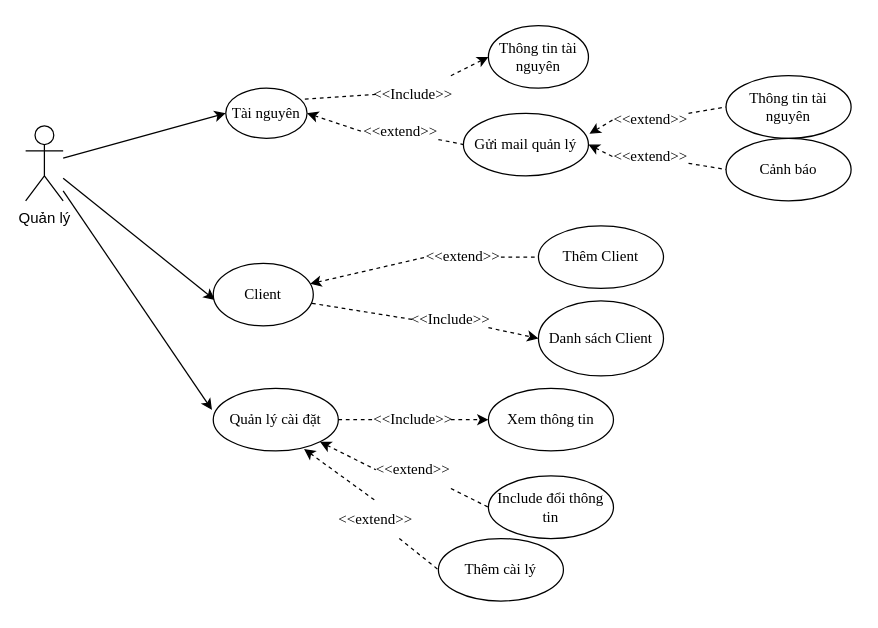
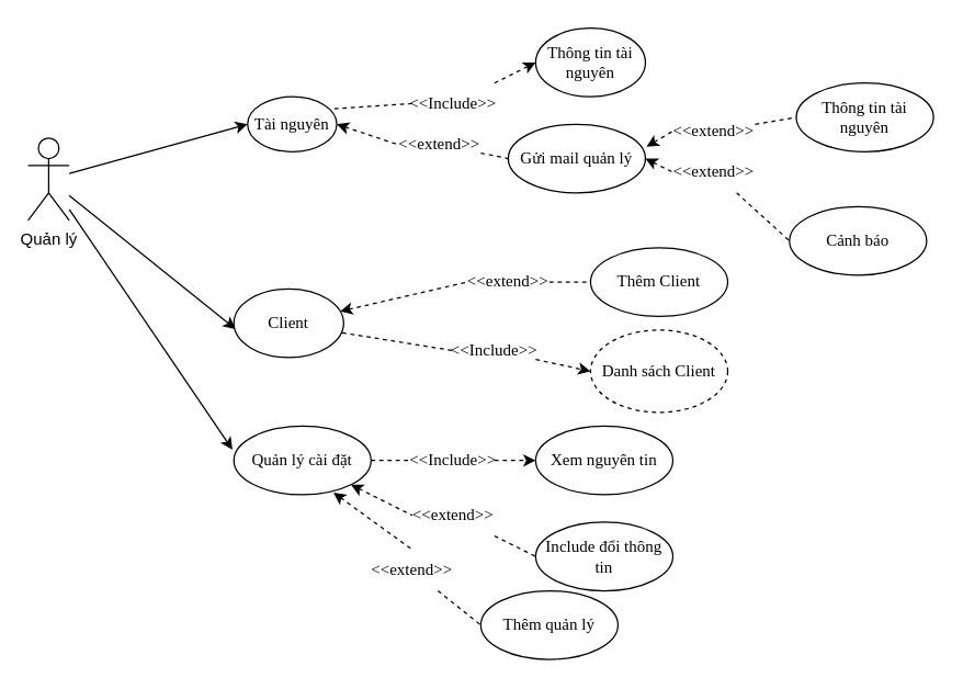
  <mxCell id="0" />
  <mxCell id="1" parent="0" />
  <mxCell id="2" value="" style="rounded=0;orthogonalLoop=1;jettySize=auto;html=1;entryX=0;entryY=0.5;entryDx=0;entryDy=0;" edge="1" parent="1" source="5" target="6"><mxGeometry relative="1" as="geometry"><mxPoint x="224.315" y="78.589" as="targetPoint" /></mxGeometry></mxCell>
  <mxCell id="3" style="edgeStyle=none;rounded=0;orthogonalLoop=1;jettySize=auto;html=1;entryX=0.016;entryY=0.585;entryDx=0;entryDy=0;entryPerimeter=0;fontFamily=Times New Roman;" edge="1" parent="1" source="5" target="8"><mxGeometry relative="1" as="geometry" /></mxCell>
  <mxCell id="4" style="edgeStyle=none;rounded=0;orthogonalLoop=1;jettySize=auto;html=1;entryX=-0.01;entryY=0.344;entryDx=0;entryDy=0;entryPerimeter=0;fontFamily=Times New Roman;" edge="1" parent="1" source="5" target="9"><mxGeometry relative="1" as="geometry" /></mxCell>
  <mxCell id="5" value="Quản lý" style="shape=umlActor;verticalLabelPosition=bottom;verticalAlign=top;html=1;outlineConnect=0;" vertex="1" parent="1"><mxGeometry x="20" y="100" width="30" height="60" as="geometry" /></mxCell>
  <mxCell id="6" value="Tài nguyên" style="ellipse;whiteSpace=wrap;html=1;fontFamily=Times New Roman;" vertex="1" parent="1"><mxGeometry x="180" y="70" width="65" height="40" as="geometry" /></mxCell>
  <mxCell id="7" value="" style="edgeStyle=none;rounded=0;orthogonalLoop=1;jettySize=auto;html=1;fontFamily=Times New Roman;dashed=1;endArrow=none;endFill=0;entryX=0;entryY=0.5;entryDx=0;entryDy=0;startArrow=classic;startFill=1;" edge="1" parent="1" source="8" target="14"><mxGeometry relative="1" as="geometry" /></mxCell>
  <mxCell id="8" value="Client" style="ellipse;whiteSpace=wrap;html=1;fontFamily=Times New Roman;" vertex="1" parent="1"><mxGeometry x="170" y="210" width="80" height="50" as="geometry" /></mxCell>
  <mxCell id="9" value="Quản lý cài đặt" style="ellipse;whiteSpace=wrap;html=1;fontFamily=Times New Roman;" vertex="1" parent="1"><mxGeometry x="170" y="310" width="100" height="50" as="geometry" /></mxCell>
  <mxCell id="10" value="Thông tin tài nguyên" style="ellipse;whiteSpace=wrap;html=1;fontFamily=Times New Roman;" vertex="1" parent="1"><mxGeometry x="390" y="20" width="80" height="50" as="geometry" /></mxCell>
  <mxCell id="11" value="Thêm Client" style="ellipse;whiteSpace=wrap;html=1;fontFamily=Times New Roman;" vertex="1" parent="1"><mxGeometry x="430" y="180" width="100" height="50" as="geometry" /></mxCell>
- <mxCell id="12" value="Danh sách Client" style="ellipse;whiteSpace=wrap;html=1;fontFamily=Times New Roman;" vertex="1" parent="1"><mxGeometry x="430" y="240" width="100" height="60" as="geometry" /></mxCell>
+ <mxCell id="12" value="Danh sách Client" style="ellipse;whiteSpace=wrap;html=1;fontFamily=Times New Roman;dashed=1;" vertex="1" parent="1"><mxGeometry x="430" y="240" width="100" height="60" as="geometry" /></mxCell>
  <mxCell id="13" style="edgeStyle=none;rounded=0;orthogonalLoop=1;jettySize=auto;html=1;entryX=0;entryY=0.5;entryDx=0;entryDy=0;dashed=1;fontFamily=Times New Roman;endArrow=none;endFill=0;" edge="1" parent="1" source="14" target="11"><mxGeometry relative="1" as="geometry" /></mxCell>
  <mxCell id="14" value="&amp;lt;&amp;lt;extend&amp;gt;&amp;gt;" style="text;html=1;strokeColor=none;fillColor=none;align=center;verticalAlign=middle;whiteSpace=wrap;rounded=0;fontFamily=Times New Roman;" vertex="1" parent="1"><mxGeometry x="340" y="190" width="60" height="30" as="geometry" /></mxCell>
  <mxCell id="15" value="" style="edgeStyle=none;rounded=0;orthogonalLoop=1;jettySize=auto;html=1;fontFamily=Times New Roman;dashed=1;endArrow=none;endFill=0;entryX=0;entryY=0.5;entryDx=0;entryDy=0;exitX=0.987;exitY=0.639;exitDx=0;exitDy=0;exitPerimeter=0;" edge="1" parent="1" target="17" source="8"><mxGeometry relative="1" as="geometry"><mxPoint x="300" y="220" as="sourcePoint" /></mxGeometry></mxCell>
  <mxCell id="16" style="edgeStyle=none;rounded=0;orthogonalLoop=1;jettySize=auto;html=1;entryX=0;entryY=0.5;entryDx=0;entryDy=0;dashed=1;fontFamily=Times New Roman;endArrow=classic;endFill=1;" edge="1" parent="1" source="17" target="12"><mxGeometry relative="1" as="geometry"><mxPoint x="431.19" y="285" as="targetPoint" /></mxGeometry></mxCell>
  <mxCell id="17" value="&amp;lt;&amp;lt;Include&amp;gt;&amp;gt;" style="text;html=1;strokeColor=none;fillColor=none;align=center;verticalAlign=middle;whiteSpace=wrap;rounded=0;fontFamily=Times New Roman;" vertex="1" parent="1"><mxGeometry x="330" y="240" width="60" height="30" as="geometry" /></mxCell>
  <mxCell id="18" value="Gửi mail quản lý" style="ellipse;whiteSpace=wrap;html=1;fontFamily=Times New Roman;" vertex="1" parent="1"><mxGeometry x="370" y="90" width="100" height="50" as="geometry" /></mxCell>
  <mxCell id="19" value="Thông tin tài nguyên" style="ellipse;whiteSpace=wrap;html=1;fontFamily=Times New Roman;" vertex="1" parent="1"><mxGeometry x="580" y="60" width="100" height="50" as="geometry" /></mxCell>
- <mxCell id="20" value="Cảnh báo" style="ellipse;whiteSpace=wrap;html=1;fontFamily=Times New Roman;" vertex="1" parent="1"><mxGeometry x="580" y="110" width="100" height="50" as="geometry" /></mxCell>
- <mxCell id="21" value="Xem thông tin" style="ellipse;whiteSpace=wrap;html=1;fontFamily=Times New Roman;" vertex="1" parent="1"><mxGeometry x="390" y="310" width="100" height="50" as="geometry" /></mxCell>
- <mxCell id="22" value="Thêm cài lý" style="ellipse;whiteSpace=wrap;html=1;fontFamily=Times New Roman;" vertex="1" parent="1"><mxGeometry x="350" y="430" width="100" height="50" as="geometry" /></mxCell>
+ <mxCell id="20" value="Cảnh báo" style="ellipse;whiteSpace=wrap;html=1;fontFamily=Times New Roman;" vertex="1" parent="1"><mxGeometry x="575" y="150" width="100" height="50" as="geometry" /></mxCell>
+ <mxCell id="21" value="Xem nguyên tin" style="ellipse;whiteSpace=wrap;html=1;fontFamily=Times New Roman;" vertex="1" parent="1"><mxGeometry x="390" y="310" width="100" height="50" as="geometry" /></mxCell>
+ <mxCell id="22" value="Thêm quản lý" style="ellipse;whiteSpace=wrap;html=1;fontFamily=Times New Roman;" vertex="1" parent="1"><mxGeometry x="350" y="430" width="100" height="50" as="geometry" /></mxCell>
  <mxCell id="23" value="Include đổi thông tin" style="ellipse;whiteSpace=wrap;html=1;fontFamily=Times New Roman;" vertex="1" parent="1"><mxGeometry x="390" y="380" width="100" height="50" as="geometry" /></mxCell>
  <mxCell id="24" value="" style="edgeStyle=none;rounded=0;orthogonalLoop=1;jettySize=auto;html=1;fontFamily=Times New Roman;dashed=1;endArrow=none;endFill=0;entryX=0.5;entryY=0;entryDx=0;entryDy=0;startArrow=classic;startFill=1;exitX=0.726;exitY=0.968;exitDx=0;exitDy=0;exitPerimeter=0;" edge="1" parent="1" target="26" source="9"><mxGeometry relative="1" as="geometry"><mxPoint x="180.004" y="456.426" as="sourcePoint" /></mxGeometry></mxCell>
  <mxCell id="25" style="edgeStyle=none;rounded=0;orthogonalLoop=1;jettySize=auto;html=1;entryX=0;entryY=0.5;entryDx=0;entryDy=0;dashed=1;fontFamily=Times New Roman;endArrow=none;endFill=0;" edge="1" parent="1" source="26" target="22"><mxGeometry relative="1" as="geometry"><mxPoint x="362.43" y="435" as="targetPoint" /></mxGeometry></mxCell>
  <mxCell id="26" value="&amp;lt;&amp;lt;extend&amp;gt;&amp;gt;" style="text;html=1;strokeColor=none;fillColor=none;align=center;verticalAlign=middle;whiteSpace=wrap;rounded=0;fontFamily=Times New Roman;" vertex="1" parent="1"><mxGeometry x="270" y="400" width="60" height="30" as="geometry" /></mxCell>
  <mxCell id="27" value="" style="edgeStyle=none;rounded=0;orthogonalLoop=1;jettySize=auto;html=1;fontFamily=Times New Roman;dashed=1;endArrow=none;endFill=0;entryX=0;entryY=0.5;entryDx=0;entryDy=0;startArrow=classic;startFill=1;exitX=1;exitY=1;exitDx=0;exitDy=0;" edge="1" parent="1" target="29" source="9"><mxGeometry relative="1" as="geometry"><mxPoint x="240.004" y="546.426" as="sourcePoint" /></mxGeometry></mxCell>
  <mxCell id="28" style="edgeStyle=none;rounded=0;orthogonalLoop=1;jettySize=auto;html=1;entryX=0;entryY=0.5;entryDx=0;entryDy=0;dashed=1;fontFamily=Times New Roman;endArrow=none;endFill=0;" edge="1" parent="1" source="29" target="23"><mxGeometry relative="1" as="geometry"><mxPoint x="422.43" y="525" as="targetPoint" /></mxGeometry></mxCell>
  <mxCell id="29" value="&amp;lt;&amp;lt;extend&amp;gt;&amp;gt;" style="text;html=1;strokeColor=none;fillColor=none;align=center;verticalAlign=middle;whiteSpace=wrap;rounded=0;fontFamily=Times New Roman;" vertex="1" parent="1"><mxGeometry x="300" y="360" width="60" height="30" as="geometry" /></mxCell>
  <mxCell id="30" value="" style="edgeStyle=none;rounded=0;orthogonalLoop=1;jettySize=auto;html=1;fontFamily=Times New Roman;dashed=1;endArrow=none;endFill=0;entryX=0;entryY=0.5;entryDx=0;entryDy=0;startArrow=classic;startFill=1;exitX=1;exitY=0.5;exitDx=0;exitDy=0;" edge="1" parent="1" target="32" source="18"><mxGeometry relative="1" as="geometry"><mxPoint x="277.574" y="256.426" as="sourcePoint" /></mxGeometry></mxCell>
  <mxCell id="31" style="edgeStyle=none;rounded=0;orthogonalLoop=1;jettySize=auto;html=1;entryX=0;entryY=0.5;entryDx=0;entryDy=0;dashed=1;fontFamily=Times New Roman;endArrow=none;endFill=0;" edge="1" parent="1" source="32" target="20"><mxGeometry relative="1" as="geometry"><mxPoint x="460" y="235" as="targetPoint" /></mxGeometry></mxCell>
  <mxCell id="32" value="&amp;lt;&amp;lt;extend&amp;gt;&amp;gt;" style="text;html=1;strokeColor=none;fillColor=none;align=center;verticalAlign=middle;whiteSpace=wrap;rounded=0;fontFamily=Times New Roman;" vertex="1" parent="1"><mxGeometry x="490" y="110" width="60" height="30" as="geometry" /></mxCell>
  <mxCell id="33" value="" style="edgeStyle=none;rounded=0;orthogonalLoop=1;jettySize=auto;html=1;fontFamily=Times New Roman;dashed=1;endArrow=none;endFill=0;entryX=0;entryY=0.5;entryDx=0;entryDy=0;startArrow=classic;startFill=1;exitX=1.008;exitY=0.328;exitDx=0;exitDy=0;exitPerimeter=0;" edge="1" parent="1" target="35" source="18"><mxGeometry relative="1" as="geometry"><mxPoint x="347.574" y="46.426" as="sourcePoint" /></mxGeometry></mxCell>
  <mxCell id="34" style="edgeStyle=none;rounded=0;orthogonalLoop=1;jettySize=auto;html=1;entryX=0;entryY=0.5;entryDx=0;entryDy=0;dashed=1;fontFamily=Times New Roman;endArrow=none;endFill=0;" edge="1" parent="1" source="35" target="19"><mxGeometry relative="1" as="geometry"><mxPoint x="530" y="25" as="targetPoint" /></mxGeometry></mxCell>
  <mxCell id="35" value="&amp;lt;&amp;lt;extend&amp;gt;&amp;gt;" style="text;html=1;strokeColor=none;fillColor=none;align=center;verticalAlign=middle;whiteSpace=wrap;rounded=0;fontFamily=Times New Roman;" vertex="1" parent="1"><mxGeometry x="490" y="80" width="60" height="30" as="geometry" /></mxCell>
  <mxCell id="36" value="" style="edgeStyle=none;rounded=0;orthogonalLoop=1;jettySize=auto;html=1;fontFamily=Times New Roman;dashed=1;endArrow=none;endFill=0;entryX=0;entryY=0.5;entryDx=0;entryDy=0;startArrow=classic;startFill=1;exitX=1;exitY=0.5;exitDx=0;exitDy=0;" edge="1" parent="1" target="38" source="6"><mxGeometry relative="1" as="geometry"><mxPoint x="270.004" y="159.996" as="sourcePoint" /></mxGeometry></mxCell>
  <mxCell id="37" style="edgeStyle=none;rounded=0;orthogonalLoop=1;jettySize=auto;html=1;entryX=0;entryY=0.5;entryDx=0;entryDy=0;dashed=1;fontFamily=Times New Roman;endArrow=none;endFill=0;" edge="1" parent="1" source="38" target="18"><mxGeometry relative="1" as="geometry"><mxPoint x="452.43" y="138.57" as="targetPoint" /></mxGeometry></mxCell>
  <mxCell id="38" value="&amp;lt;&amp;lt;extend&amp;gt;&amp;gt;" style="text;html=1;strokeColor=none;fillColor=none;align=center;verticalAlign=middle;whiteSpace=wrap;rounded=0;fontFamily=Times New Roman;" vertex="1" parent="1"><mxGeometry x="290" y="90" width="60" height="30" as="geometry" /></mxCell>
  <mxCell id="39" value="" style="edgeStyle=none;rounded=0;orthogonalLoop=1;jettySize=auto;html=1;fontFamily=Times New Roman;dashed=1;endArrow=none;endFill=0;entryX=0;entryY=0.5;entryDx=0;entryDy=0;exitX=1;exitY=0.5;exitDx=0;exitDy=0;" edge="1" parent="1" target="41" source="9"><mxGeometry relative="1" as="geometry"><mxPoint x="250" y="378" as="sourcePoint" /></mxGeometry></mxCell>
  <mxCell id="40" style="edgeStyle=none;rounded=0;orthogonalLoop=1;jettySize=auto;html=1;entryX=0;entryY=0.5;entryDx=0;entryDy=0;dashed=1;fontFamily=Times New Roman;endArrow=classic;endFill=1;" edge="1" parent="1" source="41" target="21"><mxGeometry relative="1" as="geometry"><mxPoint x="390.52" y="353" as="targetPoint" /></mxGeometry></mxCell>
  <mxCell id="41" value="&amp;lt;&amp;lt;Include&amp;gt;&amp;gt;" style="text;html=1;strokeColor=none;fillColor=none;align=center;verticalAlign=middle;whiteSpace=wrap;rounded=0;fontFamily=Times New Roman;" vertex="1" parent="1"><mxGeometry x="300" y="320" width="60" height="30" as="geometry" /></mxCell>
  <mxCell id="42" value="" style="edgeStyle=none;rounded=0;orthogonalLoop=1;jettySize=auto;html=1;fontFamily=Times New Roman;dashed=1;endArrow=none;endFill=0;entryX=0;entryY=0.5;entryDx=0;entryDy=0;exitX=0.973;exitY=0.217;exitDx=0;exitDy=0;exitPerimeter=0;" edge="1" parent="1" target="44" source="6"><mxGeometry relative="1" as="geometry"><mxPoint x="188.96" y="-38.05" as="sourcePoint" /></mxGeometry></mxCell>
  <mxCell id="43" style="edgeStyle=none;rounded=0;orthogonalLoop=1;jettySize=auto;html=1;entryX=0;entryY=0.5;entryDx=0;entryDy=0;dashed=1;fontFamily=Times New Roman;endArrow=classic;endFill=1;" edge="1" parent="1" source="44" target="10"><mxGeometry relative="1" as="geometry"><mxPoint x="370" y="-10" as="targetPoint" /></mxGeometry></mxCell>
  <mxCell id="44" value="&amp;lt;&amp;lt;Include&amp;gt;&amp;gt;" style="text;html=1;strokeColor=none;fillColor=none;align=center;verticalAlign=middle;whiteSpace=wrap;rounded=0;fontFamily=Times New Roman;" vertex="1" parent="1"><mxGeometry x="300" y="60" width="60" height="30" as="geometry" /></mxCell>
